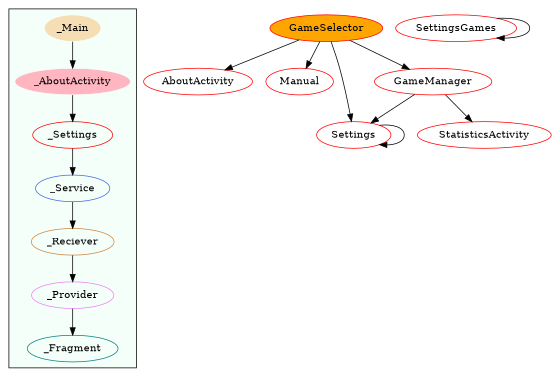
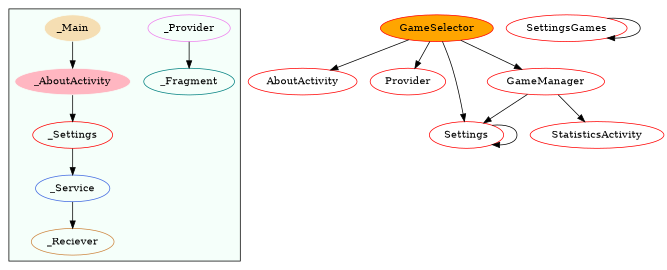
  digraph {
    node [color=red]
    n1 [label=_Settings]
    _Service [color=royalblue]
    _Reciever [color=peru]
    _Provider [color=violet]
    _Fragment [color=teal]
    _Main [color=mintcream fillcolor=wheat style=filled]
    n7 [color=mintcream fillcolor=lightpink label=_AboutActivity style=filled]
    GameSelector [fillcolor=orange style=filled]
    AboutActivity
-   Manual
+   Manual [label=Provider]
    Settings
    GameManager
    StatisticsActivity
    SettingsGames
    subgraph cluster_1 {
      bgcolor=mintcream
      n1
      _Service
      _Reciever
      _Provider
      _Fragment
      _Main
      n7
    }
    n1 -> _Service
    _Service -> _Reciever
-   _Reciever -> _Provider
    _Provider -> _Fragment
    _Main -> n7
    n7 -> n1
    GameSelector -> AboutActivity
    GameSelector -> Manual
    GameSelector -> Settings
    GameSelector -> GameManager
    Settings -> Settings
    GameManager -> Settings
    GameManager -> StatisticsActivity
    SettingsGames -> SettingsGames
  }
